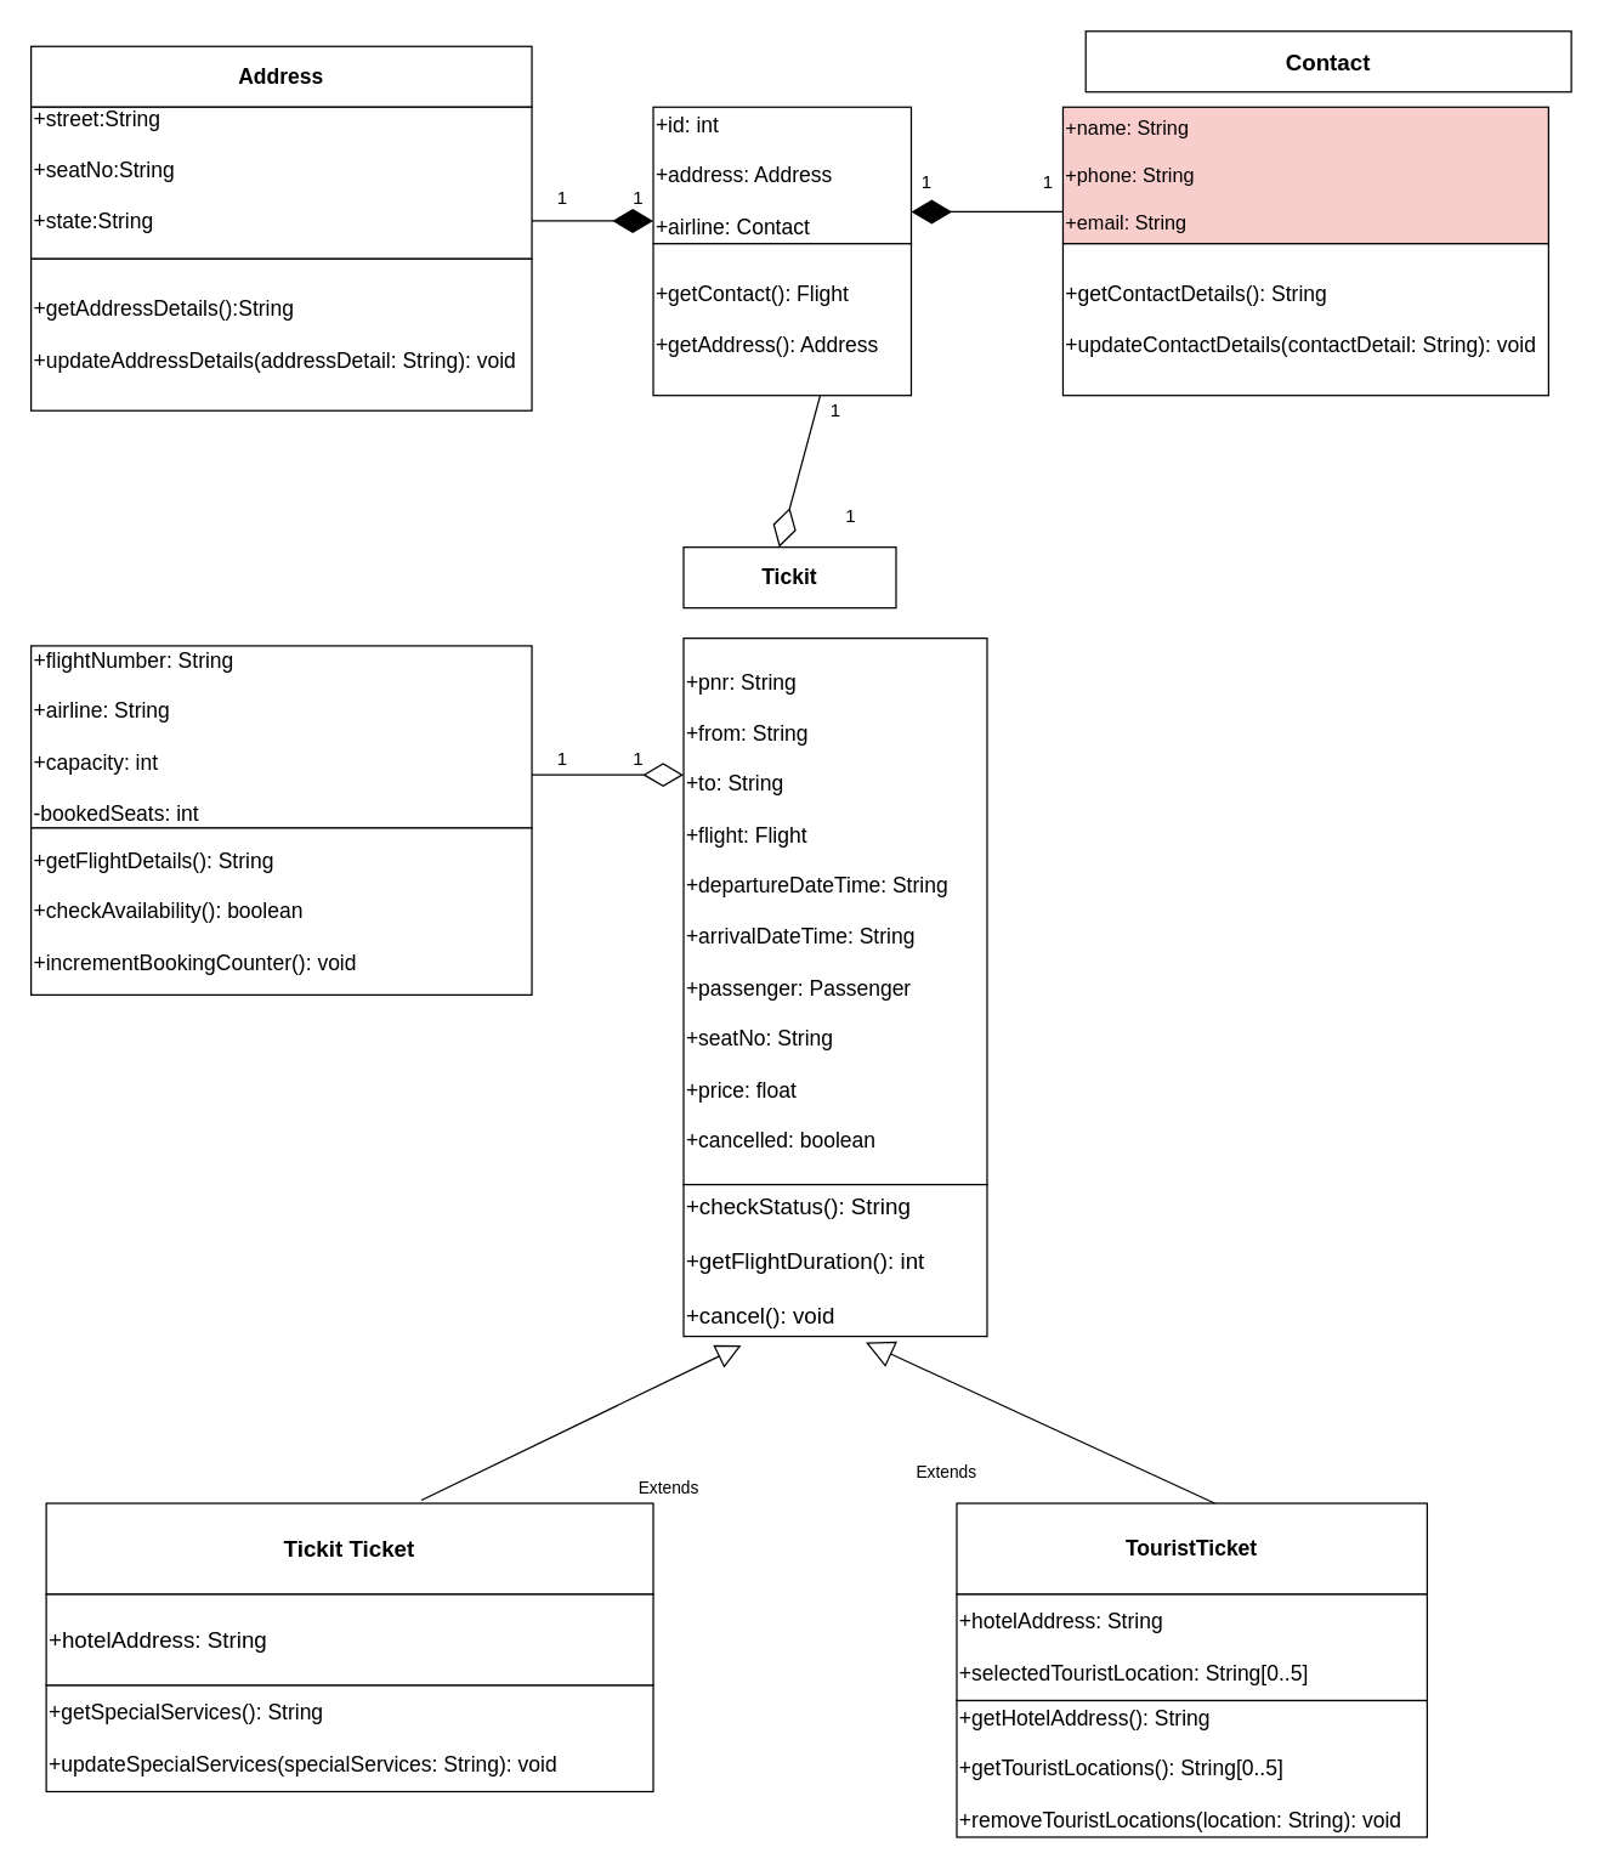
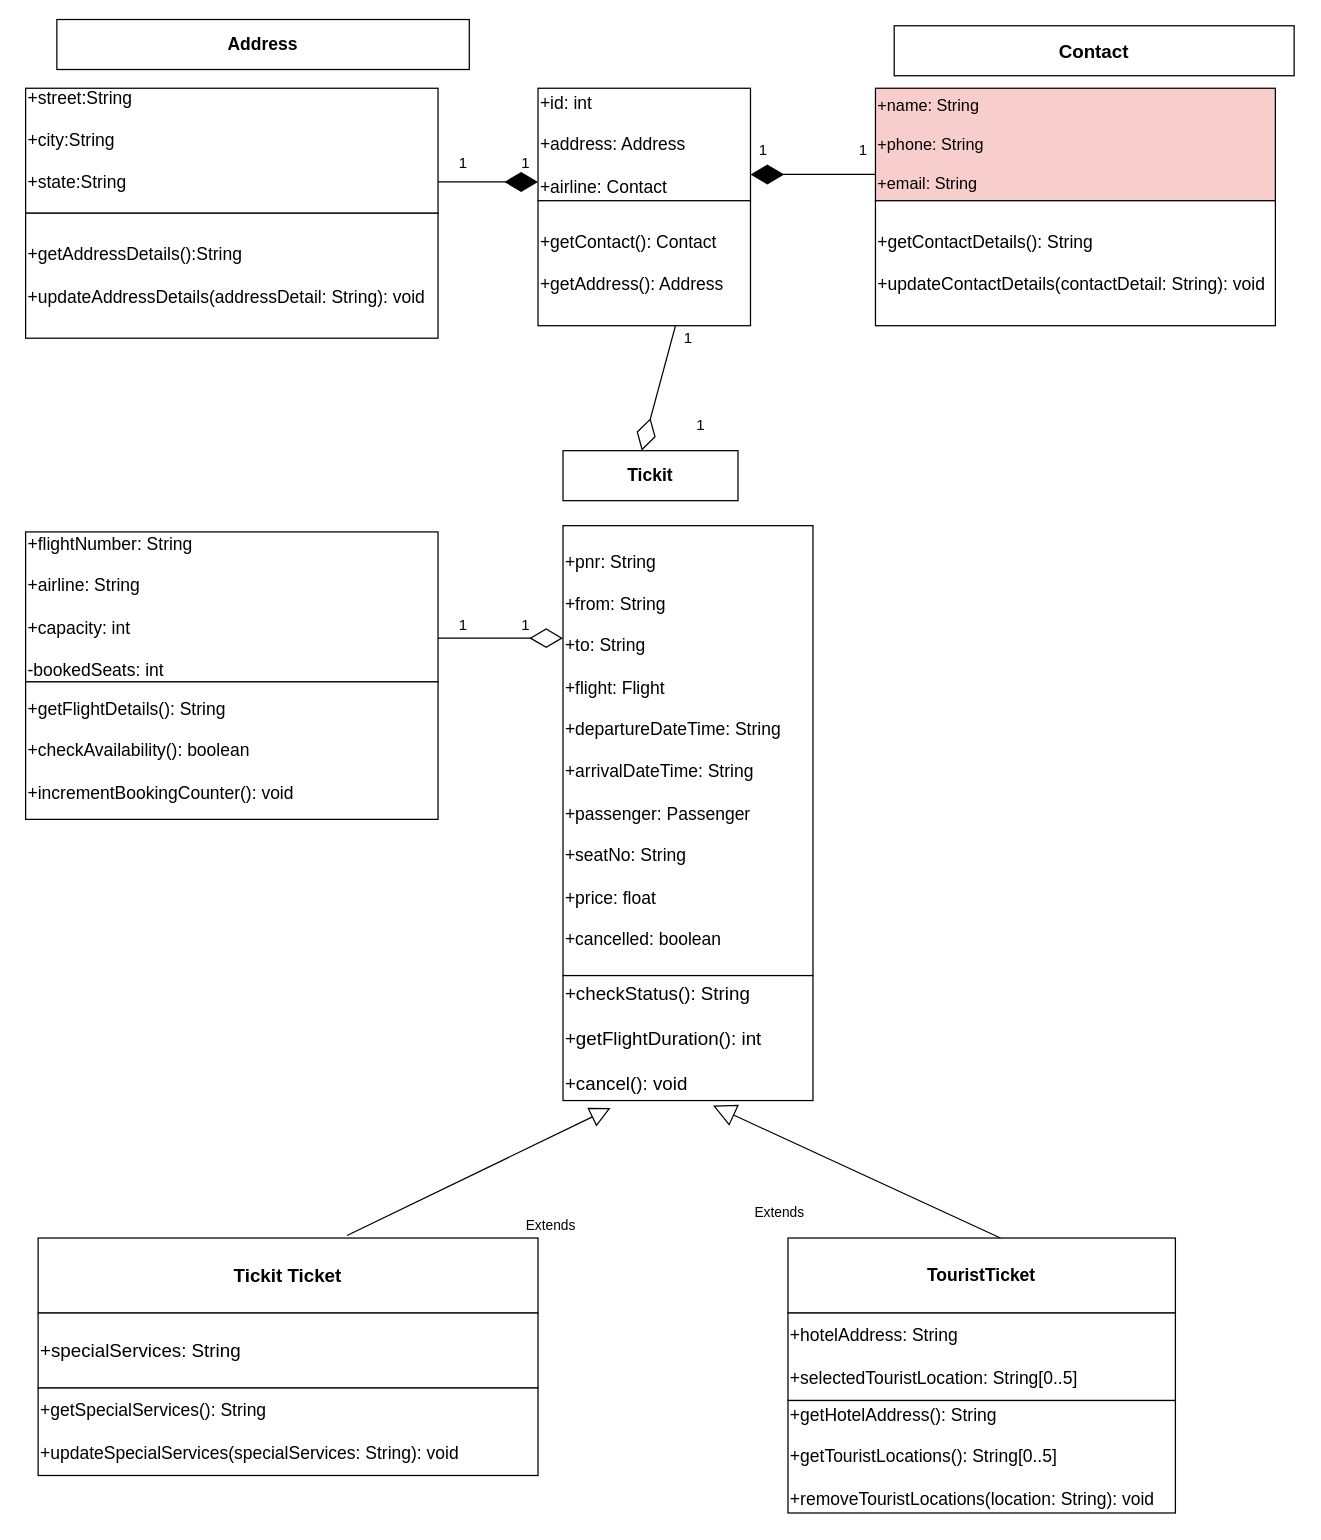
  <mxCell id="0" />
  <mxCell id="1" parent="0" />
- <mxCell id="2" value="&lt;b&gt;&lt;font style=&quot;font-size: 14px&quot;&gt;Address&lt;/font&gt;&lt;/b&gt;" style="rounded=0;whiteSpace=wrap;html=1;strokeWidth=1;" parent="1" vertex="1"><mxGeometry x="20" y="30" width="330" height="40" as="geometry" /></mxCell>
- <mxCell id="3" value="&lt;div&gt;&lt;span style=&quot;font-size: 14px&quot;&gt;+street:String&lt;/span&gt;&lt;/div&gt;&lt;div&gt;&lt;span style=&quot;font-size: 14px&quot;&gt;&lt;br&gt;&lt;/span&gt;&lt;/div&gt;&lt;font style=&quot;font-size: 14px&quot;&gt;&lt;div&gt;&lt;span&gt;+seatNo:String&lt;/span&gt;&lt;/div&gt;&lt;div&gt;&lt;span&gt;&lt;br&gt;&lt;/span&gt;&lt;/div&gt;&lt;div&gt;&lt;span&gt;+state:String&lt;/span&gt;&lt;/div&gt;&lt;div&gt;&lt;span&gt;&lt;br&gt;&lt;/span&gt;&lt;/div&gt;&lt;/font&gt;" style="rounded=0;whiteSpace=wrap;html=1;strokeWidth=1;align=left;" parent="1" vertex="1"><mxGeometry x="20" y="70" width="330" height="100" as="geometry" /></mxCell>
+ <mxCell id="2" value="&lt;b&gt;&lt;font style=&quot;font-size: 14px&quot;&gt;Address&lt;/font&gt;&lt;/b&gt;" style="rounded=0;whiteSpace=wrap;html=1;strokeWidth=1;" parent="1" vertex="1"><mxGeometry x="45" y="15" width="330" height="40" as="geometry" /></mxCell>
+ <mxCell id="3" value="&lt;div&gt;&lt;span style=&quot;font-size: 14px&quot;&gt;+street:String&lt;/span&gt;&lt;/div&gt;&lt;div&gt;&lt;span style=&quot;font-size: 14px&quot;&gt;&lt;br&gt;&lt;/span&gt;&lt;/div&gt;&lt;font style=&quot;font-size: 14px&quot;&gt;&lt;div&gt;&lt;span&gt;+city:String&lt;/span&gt;&lt;/div&gt;&lt;div&gt;&lt;span&gt;&lt;br&gt;&lt;/span&gt;&lt;/div&gt;&lt;div&gt;&lt;span&gt;+state:String&lt;/span&gt;&lt;/div&gt;&lt;div&gt;&lt;span&gt;&lt;br&gt;&lt;/span&gt;&lt;/div&gt;&lt;/font&gt;" style="rounded=0;whiteSpace=wrap;html=1;strokeWidth=1;align=left;" parent="1" vertex="1"><mxGeometry x="20" y="70" width="330" height="100" as="geometry" /></mxCell>
  <mxCell id="4" value="&lt;font style=&quot;font-size: 14px&quot;&gt;+getAddressDetails():String&lt;br&gt;&lt;br&gt;+updateAddressDetails(addressDetail: String): void&lt;/font&gt;" style="rounded=0;whiteSpace=wrap;html=1;strokeWidth=1;align=left;" parent="1" vertex="1"><mxGeometry x="20" y="170" width="330" height="100" as="geometry" /></mxCell>
  <mxCell id="5" value="&lt;div style=&quot;font-size: 14px&quot;&gt;&lt;font style=&quot;font-size: 14px&quot;&gt;+id: int&lt;/font&gt;&lt;/div&gt;&lt;div style=&quot;font-size: 14px&quot;&gt;&lt;font style=&quot;font-size: 14px&quot;&gt;&lt;br&gt;&lt;/font&gt;&lt;/div&gt;&lt;div style=&quot;font-size: 14px&quot;&gt;&lt;span&gt;&lt;font style=&quot;font-size: 14px&quot;&gt;+address: Address&lt;/font&gt;&lt;/span&gt;&lt;/div&gt;&lt;div style=&quot;font-size: 14px&quot;&gt;&lt;span&gt;&lt;font style=&quot;font-size: 14px&quot;&gt;&lt;br&gt;&lt;/font&gt;&lt;/span&gt;&lt;/div&gt;&lt;div style=&quot;font-size: 14px&quot;&gt;&lt;font style=&quot;font-size: 14px&quot;&gt;+airline: Contact&lt;/font&gt;&lt;/div&gt;" style="rounded=0;whiteSpace=wrap;html=1;strokeWidth=1;align=left;" parent="1" vertex="1"><mxGeometry x="430" y="70" width="170" height="90" as="geometry" /></mxCell>
- <mxCell id="6" value="&lt;div style=&quot;font-size: 14px&quot;&gt;&lt;font style=&quot;font-size: 14px&quot;&gt;+getContact(): Flight&lt;/font&gt;&lt;/div&gt;&lt;div style=&quot;font-size: 14px&quot;&gt;&lt;font style=&quot;font-size: 14px&quot;&gt;&lt;br&gt;&lt;/font&gt;&lt;/div&gt;&lt;div style=&quot;font-size: 14px&quot;&gt;&lt;font style=&quot;font-size: 14px&quot;&gt;+getAddress(): Address&lt;/font&gt;&lt;/div&gt;" style="rounded=0;whiteSpace=wrap;html=1;strokeWidth=1;align=left;" parent="1" vertex="1"><mxGeometry x="430" y="160" width="170" height="100" as="geometry" /></mxCell>
+ <mxCell id="6" value="&lt;div style=&quot;font-size: 14px&quot;&gt;&lt;font style=&quot;font-size: 14px&quot;&gt;+getContact(): Contact&lt;/font&gt;&lt;/div&gt;&lt;div style=&quot;font-size: 14px&quot;&gt;&lt;font style=&quot;font-size: 14px&quot;&gt;&lt;br&gt;&lt;/font&gt;&lt;/div&gt;&lt;div style=&quot;font-size: 14px&quot;&gt;&lt;font style=&quot;font-size: 14px&quot;&gt;+getAddress(): Address&lt;/font&gt;&lt;/div&gt;" style="rounded=0;whiteSpace=wrap;html=1;strokeWidth=1;align=left;" parent="1" vertex="1"><mxGeometry x="430" y="160" width="170" height="100" as="geometry" /></mxCell>
  <mxCell id="7" value="&lt;b&gt;&lt;font style=&quot;font-size: 15px&quot;&gt;Contact&lt;/font&gt;&lt;/b&gt;" style="rounded=0;whiteSpace=wrap;html=1;strokeWidth=1;" parent="1" vertex="1"><mxGeometry x="715" y="20" width="320" height="40" as="geometry" /></mxCell>
  <mxCell id="8" value="&lt;div style=&quot;font-size: 13px&quot;&gt;&lt;span&gt;&lt;font style=&quot;font-size: 13px&quot;&gt;+name: String&lt;/font&gt;&lt;/span&gt;&lt;/div&gt;&lt;div style=&quot;font-size: 13px&quot;&gt;&lt;span&gt;&lt;font style=&quot;font-size: 13px&quot;&gt;&lt;br&gt;&lt;/font&gt;&lt;/span&gt;&lt;/div&gt;&lt;div style=&quot;font-size: 13px&quot;&gt;&lt;span&gt;&lt;font style=&quot;font-size: 13px&quot;&gt;+phone: String&lt;/font&gt;&lt;/span&gt;&lt;/div&gt;&lt;div style=&quot;font-size: 13px&quot;&gt;&lt;span&gt;&lt;font style=&quot;font-size: 13px&quot;&gt;&lt;br&gt;&lt;/font&gt;&lt;/span&gt;&lt;/div&gt;&lt;div style=&quot;font-size: 13px&quot;&gt;&lt;span&gt;&lt;font style=&quot;font-size: 13px&quot;&gt;+email: String&lt;/font&gt;&lt;/span&gt;&lt;/div&gt;" style="rounded=0;whiteSpace=wrap;html=1;strokeWidth=1;align=left;fillColor=#f8cecc;" parent="1" vertex="1"><mxGeometry x="700" y="70" width="320" height="90" as="geometry" /></mxCell>
  <mxCell id="9" value="&lt;font style=&quot;font-size: 14px&quot;&gt;+getContactDetails(): String&lt;br&gt;&lt;br&gt;+updateContactDetails(contactDetail: String): void&lt;/font&gt;" style="rounded=0;whiteSpace=wrap;html=1;strokeWidth=1;align=left;" parent="1" vertex="1"><mxGeometry x="700" y="160" width="320" height="100" as="geometry" /></mxCell>
  <mxCell id="10" value="" style="endArrow=diamondThin;endFill=1;endSize=24;html=1;" parent="1" edge="1"><mxGeometry width="160" relative="1" as="geometry"><mxPoint x="350" y="145" as="sourcePoint" /><mxPoint x="430" y="145" as="targetPoint" /></mxGeometry></mxCell>
  <mxCell id="11" value="1" style="text;html=1;align=center;verticalAlign=middle;resizable=0;points=[];autosize=1;" parent="1" vertex="1"><mxGeometry x="360" y="120" width="20" height="20" as="geometry" /></mxCell>
  <mxCell id="12" value="1" style="text;html=1;align=center;verticalAlign=middle;resizable=0;points=[];autosize=1;" parent="1" vertex="1"><mxGeometry x="410" y="120" width="20" height="20" as="geometry" /></mxCell>
  <mxCell id="13" value="" style="endArrow=diamondThin;endFill=1;endSize=24;html=1;" parent="1" edge="1"><mxGeometry width="160" relative="1" as="geometry"><mxPoint x="700" y="139" as="sourcePoint" /><mxPoint x="600" y="139" as="targetPoint" /></mxGeometry></mxCell>
  <mxCell id="14" value="1" style="text;html=1;align=center;verticalAlign=middle;resizable=0;points=[];autosize=1;" parent="1" vertex="1"><mxGeometry x="600" y="110" width="20" height="20" as="geometry" /></mxCell>
  <mxCell id="15" value="1" style="text;html=1;align=center;verticalAlign=middle;resizable=0;points=[];autosize=1;" parent="1" vertex="1"><mxGeometry x="680" y="110" width="20" height="20" as="geometry" /></mxCell>
  <mxCell id="16" value="&lt;div style=&quot;font-size: 14px&quot;&gt;&lt;span&gt;&lt;font style=&quot;font-size: 14px&quot;&gt;+flightNumber: String&lt;/font&gt;&lt;/span&gt;&lt;/div&gt;&lt;div style=&quot;font-size: 14px&quot;&gt;&lt;span&gt;&lt;font style=&quot;font-size: 14px&quot;&gt;&lt;br&gt;&lt;/font&gt;&lt;/span&gt;&lt;/div&gt;&lt;div style=&quot;font-size: 14px&quot;&gt;&lt;span&gt;&lt;font style=&quot;font-size: 14px&quot;&gt;+airline: String&lt;/font&gt;&lt;/span&gt;&lt;/div&gt;&lt;div style=&quot;font-size: 14px&quot;&gt;&lt;span&gt;&lt;font style=&quot;font-size: 14px&quot;&gt;&lt;br&gt;&lt;/font&gt;&lt;/span&gt;&lt;/div&gt;&lt;div style=&quot;font-size: 14px&quot;&gt;&lt;span&gt;&lt;font style=&quot;font-size: 14px&quot;&gt;+capacity: int&lt;/font&gt;&lt;/span&gt;&lt;/div&gt;&lt;div style=&quot;font-size: 14px&quot;&gt;&lt;span&gt;&lt;font style=&quot;font-size: 14px&quot;&gt;&lt;br&gt;&lt;/font&gt;&lt;/span&gt;&lt;/div&gt;&lt;div style=&quot;font-size: 14px&quot;&gt;&lt;span&gt;&lt;font style=&quot;font-size: 14px&quot;&gt;-bookedSeats: int&lt;/font&gt;&lt;/span&gt;&lt;/div&gt;" style="rounded=0;whiteSpace=wrap;html=1;strokeWidth=1;align=left;" parent="1" vertex="1"><mxGeometry x="20" y="425" width="330" height="120" as="geometry" /></mxCell>
  <mxCell id="17" value="&lt;div style=&quot;font-size: 14px&quot;&gt;&lt;span&gt;&lt;font style=&quot;font-size: 14px&quot;&gt;+getFlightDetails(): String&lt;/font&gt;&lt;/span&gt;&lt;/div&gt;&lt;div style=&quot;font-size: 14px&quot;&gt;&lt;span&gt;&lt;font style=&quot;font-size: 14px&quot;&gt;&lt;br&gt;&lt;/font&gt;&lt;/span&gt;&lt;/div&gt;&lt;div style=&quot;font-size: 14px&quot;&gt;&lt;span&gt;&lt;font style=&quot;font-size: 14px&quot;&gt;+checkAvailability(): boolean&lt;/font&gt;&lt;/span&gt;&lt;/div&gt;&lt;div style=&quot;font-size: 14px&quot;&gt;&lt;span&gt;&lt;font style=&quot;font-size: 14px&quot;&gt;&lt;br&gt;&lt;/font&gt;&lt;/span&gt;&lt;/div&gt;&lt;div style=&quot;font-size: 14px&quot;&gt;&lt;span&gt;&lt;font style=&quot;font-size: 14px&quot;&gt;+incrementBookingCounter(): void&lt;/font&gt;&lt;/span&gt;&lt;/div&gt;" style="rounded=0;whiteSpace=wrap;html=1;strokeWidth=1;align=left;" parent="1" vertex="1"><mxGeometry x="20" y="545" width="330" height="110" as="geometry" /></mxCell>
  <mxCell id="18" value="&lt;b&gt;&lt;font style=&quot;font-size: 14px&quot;&gt;Tickit&lt;/font&gt;&lt;/b&gt;" style="rounded=0;whiteSpace=wrap;html=1;strokeWidth=1;" parent="1" vertex="1"><mxGeometry x="450" y="360" width="140" height="40" as="geometry" /></mxCell>
  <mxCell id="19" value="&lt;font style=&quot;font-size: 14px&quot;&gt;+pnr: String&lt;br&gt;&lt;br&gt;+from: String&lt;br&gt;&lt;br&gt;+to: String&lt;br&gt;&lt;br&gt;+flight: Flight&lt;br&gt;&lt;br&gt;+departureDateTime: String&lt;br&gt;&lt;br&gt;+arrivalDateTime: String&lt;br&gt;&lt;br&gt;+passenger: Passenger&lt;br&gt;&lt;br&gt;+seatNo: String&lt;br&gt;&lt;br&gt;+price: float&lt;br&gt;&lt;br&gt;+cancelled: boolean&lt;/font&gt;" style="rounded=0;whiteSpace=wrap;html=1;strokeWidth=1;align=left;" parent="1" vertex="1"><mxGeometry x="450" y="420" width="200" height="360" as="geometry" /></mxCell>
  <mxCell id="20" value="&lt;div style=&quot;font-size: 15px&quot;&gt;&lt;span&gt;&lt;font style=&quot;font-size: 15px&quot;&gt;+checkStatus(): String&lt;/font&gt;&lt;/span&gt;&lt;/div&gt;&lt;div style=&quot;font-size: 15px&quot;&gt;&lt;span&gt;&lt;font style=&quot;font-size: 15px&quot;&gt;&lt;br&gt;&lt;/font&gt;&lt;/span&gt;&lt;/div&gt;&lt;div style=&quot;font-size: 15px&quot;&gt;&lt;span&gt;&lt;font style=&quot;font-size: 15px&quot;&gt;+getFlightDuration(): int&lt;/font&gt;&lt;/span&gt;&lt;/div&gt;&lt;div style=&quot;font-size: 15px&quot;&gt;&lt;span&gt;&lt;font style=&quot;font-size: 15px&quot;&gt;&lt;br&gt;&lt;/font&gt;&lt;/span&gt;&lt;/div&gt;&lt;div style=&quot;font-size: 15px&quot;&gt;&lt;span&gt;&lt;font style=&quot;font-size: 15px&quot;&gt;+cancel(): void&lt;/font&gt;&lt;/span&gt;&lt;/div&gt;" style="rounded=0;whiteSpace=wrap;html=1;strokeWidth=1;align=left;" parent="1" vertex="1"><mxGeometry x="450" y="780" width="200" height="100" as="geometry" /></mxCell>
  <mxCell id="21" value="&lt;font style=&quot;font-size: 15px&quot;&gt;&lt;b&gt;Tickit Ticket&lt;/b&gt;&lt;/font&gt;" style="rounded=0;whiteSpace=wrap;html=1;strokeWidth=1;" parent="1" vertex="1"><mxGeometry x="30" y="990" width="400" height="60" as="geometry" /></mxCell>
- <mxCell id="22" value="&lt;font style=&quot;font-size: 15px&quot;&gt;+hotelAddress: String&lt;/font&gt;" style="rounded=0;whiteSpace=wrap;html=1;strokeWidth=1;align=left;" parent="1" vertex="1"><mxGeometry x="30" y="1050" width="400" height="60" as="geometry" /></mxCell>
+ <mxCell id="22" value="&lt;font style=&quot;font-size: 15px&quot;&gt;+specialServices: String&lt;/font&gt;" style="rounded=0;whiteSpace=wrap;html=1;strokeWidth=1;align=left;" parent="1" vertex="1"><mxGeometry x="30" y="1050" width="400" height="60" as="geometry" /></mxCell>
  <mxCell id="23" value="&lt;font style=&quot;font-size: 14px&quot;&gt;+getSpecialServices(): String&lt;br&gt;&lt;br&gt;+updateSpecialServices(specialServices: String): void&lt;/font&gt;" style="rounded=0;whiteSpace=wrap;html=1;strokeWidth=1;align=left;" parent="1" vertex="1"><mxGeometry x="30" y="1110" width="400" height="70" as="geometry" /></mxCell>
  <mxCell id="24" value="&lt;font style=&quot;font-size: 14px&quot;&gt;&lt;b&gt;TouristTicket&lt;/b&gt;&lt;/font&gt;" style="rounded=0;whiteSpace=wrap;html=1;strokeWidth=1;" parent="1" vertex="1"><mxGeometry x="630" y="990" width="310" height="60" as="geometry" /></mxCell>
  <mxCell id="25" value="&lt;div style=&quot;font-size: 14px&quot;&gt;&lt;span&gt;&lt;font style=&quot;font-size: 14px&quot;&gt;+hotelAddress: String&lt;/font&gt;&lt;/span&gt;&lt;/div&gt;&lt;div style=&quot;font-size: 14px&quot;&gt;&lt;span&gt;&lt;font style=&quot;font-size: 14px&quot;&gt;&lt;br&gt;&lt;/font&gt;&lt;/span&gt;&lt;/div&gt;&lt;div style=&quot;font-size: 14px&quot;&gt;&lt;span&gt;&lt;font style=&quot;font-size: 14px&quot;&gt;+selectedTouristLocation: String[0..5]&lt;/font&gt;&lt;/span&gt;&lt;/div&gt;" style="rounded=0;whiteSpace=wrap;html=1;strokeWidth=1;align=left;" parent="1" vertex="1"><mxGeometry x="630" y="1050" width="310" height="70" as="geometry" /></mxCell>
  <mxCell id="26" value="&lt;div style=&quot;font-size: 14px&quot;&gt;&lt;font style=&quot;font-size: 14px&quot;&gt;+getHotelAddress(): String&lt;/font&gt;&lt;/div&gt;&lt;div style=&quot;font-size: 14px&quot;&gt;&lt;font style=&quot;font-size: 14px&quot;&gt;&lt;br&gt;&lt;/font&gt;&lt;/div&gt;&lt;div style=&quot;font-size: 14px&quot;&gt;&lt;span&gt;&lt;font style=&quot;font-size: 14px&quot;&gt;+getTouristLocations(): String[0..5]&lt;/font&gt;&lt;/span&gt;&lt;/div&gt;&lt;div style=&quot;font-size: 14px&quot;&gt;&lt;span&gt;&lt;font style=&quot;font-size: 14px&quot;&gt;&lt;br&gt;&lt;/font&gt;&lt;/span&gt;&lt;/div&gt;&lt;div style=&quot;font-size: 14px&quot;&gt;&lt;font style=&quot;font-size: 14px&quot;&gt;+removeTouristLocations(location: String): void&lt;/font&gt;&lt;/div&gt;" style="rounded=0;whiteSpace=wrap;html=1;strokeWidth=1;align=left;" parent="1" vertex="1"><mxGeometry x="630" y="1120" width="310" height="90" as="geometry" /></mxCell>
  <mxCell id="27" value="" style="endArrow=diamondThin;endFill=0;endSize=24;html=1;" parent="1" edge="1"><mxGeometry width="160" relative="1" as="geometry"><mxPoint x="350" y="510" as="sourcePoint" /><mxPoint x="450" y="510" as="targetPoint" /></mxGeometry></mxCell>
  <mxCell id="28" value="1" style="text;html=1;align=center;verticalAlign=middle;resizable=0;points=[];autosize=1;" parent="1" vertex="1"><mxGeometry x="360" y="490" width="20" height="20" as="geometry" /></mxCell>
  <mxCell id="29" value="1" style="text;html=1;align=center;verticalAlign=middle;resizable=0;points=[];autosize=1;" parent="1" vertex="1"><mxGeometry x="410" y="490" width="20" height="20" as="geometry" /></mxCell>
  <mxCell id="30" value="" style="endArrow=diamondThin;endFill=0;endSize=24;html=1;entryX=0.45;entryY=0;entryDx=0;entryDy=0;entryPerimeter=0;" parent="1" target="18" edge="1"><mxGeometry width="160" relative="1" as="geometry"><mxPoint x="540" y="260" as="sourcePoint" /><mxPoint x="540" y="340" as="targetPoint" /></mxGeometry></mxCell>
  <mxCell id="31" value="1" style="text;html=1;align=center;verticalAlign=middle;resizable=0;points=[];autosize=1;" parent="1" vertex="1"><mxGeometry x="540" y="260" width="20" height="20" as="geometry" /></mxCell>
  <mxCell id="32" value="1" style="text;html=1;align=center;verticalAlign=middle;resizable=0;points=[];autosize=1;" parent="1" vertex="1"><mxGeometry x="550" y="330" width="20" height="20" as="geometry" /></mxCell>
  <mxCell id="33" value="Extends" style="endArrow=block;endFill=0;html=1;endSize=14;entryX=0.19;entryY=1.06;entryDx=0;entryDy=0;entryPerimeter=0;exitX=0.618;exitY=-0.033;exitDx=0;exitDy=0;exitPerimeter=0;jumpSize=6;" parent="1" source="21" target="20" edge="1"><mxGeometry x="0.281" y="-64" width="160" relative="1" as="geometry"><mxPoint x="320" y="950" as="sourcePoint" /><mxPoint x="480" y="950" as="targetPoint" /><mxPoint as="offset" /></mxGeometry></mxCell>
  <mxCell id="34" value="Extends" style="endArrow=block;endSize=16;endFill=0;html=1;entryX=0.6;entryY=1.04;entryDx=0;entryDy=0;entryPerimeter=0;" parent="1" target="20" edge="1"><mxGeometry x="0.334" y="56" width="160" relative="1" as="geometry"><mxPoint x="800" y="990" as="sourcePoint" /><mxPoint x="750" y="950" as="targetPoint" /><mxPoint as="offset" /></mxGeometry></mxCell>
